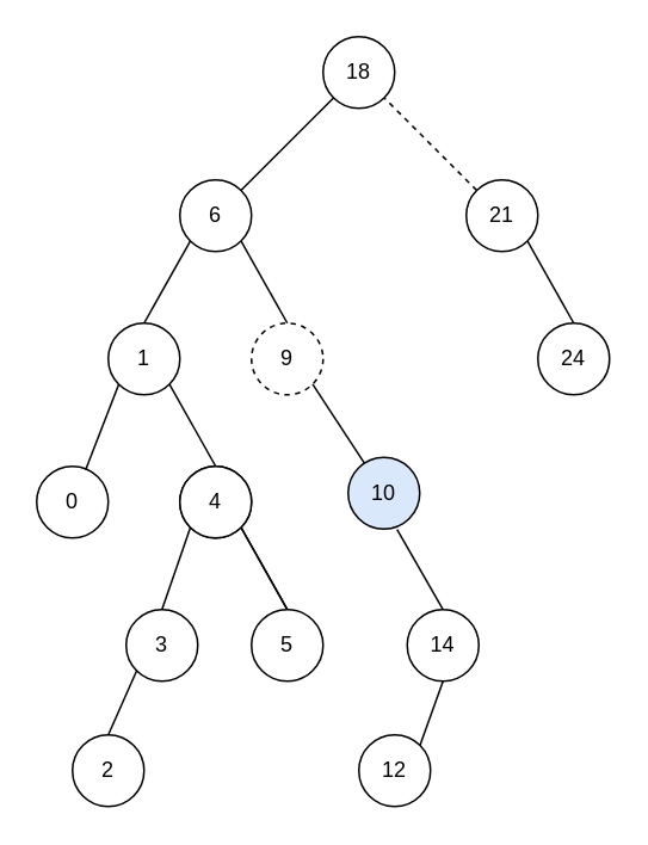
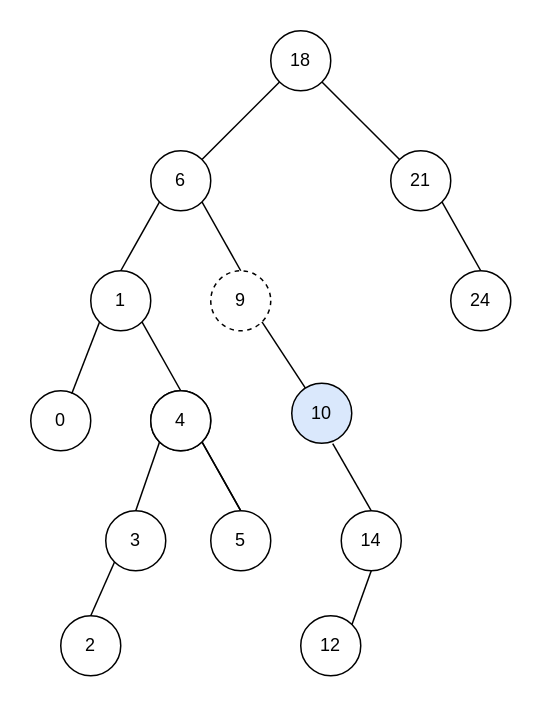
  <mxCell id="0" />
  <mxCell id="1" parent="0" />
  <mxCell id="2" value="18" style="ellipse;whiteSpace=wrap;html=1;aspect=fixed;" parent="1" vertex="1"><mxGeometry x="180" y="20" width="40" height="40" as="geometry" /></mxCell>
  <mxCell id="3" value="6" style="ellipse;whiteSpace=wrap;html=1;aspect=fixed;" parent="1" vertex="1"><mxGeometry x="100" y="100" width="40" height="40" as="geometry" /></mxCell>
  <mxCell id="4" value="21" style="ellipse;whiteSpace=wrap;html=1;aspect=fixed;" parent="1" vertex="1"><mxGeometry x="260" y="100" width="40" height="40" as="geometry" /></mxCell>
  <mxCell id="5" value="1" style="ellipse;whiteSpace=wrap;html=1;aspect=fixed;" parent="1" vertex="1"><mxGeometry x="60" y="180" width="40" height="40" as="geometry" /></mxCell>
  <mxCell id="6" value="9" style="ellipse;whiteSpace=wrap;html=1;aspect=fixed;dashed=1;" parent="1" vertex="1"><mxGeometry x="140" y="180" width="40" height="40" as="geometry" /></mxCell>
  <mxCell id="7" value="4" style="ellipse;whiteSpace=wrap;html=1;aspect=fixed;" parent="1" vertex="1"><mxGeometry x="100" y="260" width="40" height="40" as="geometry" /></mxCell>
  <mxCell id="8" value="0" style="ellipse;whiteSpace=wrap;html=1;aspect=fixed;" parent="1" vertex="1"><mxGeometry x="20" y="260" width="40" height="40" as="geometry" /></mxCell>
  <mxCell id="9" value="24" style="ellipse;whiteSpace=wrap;html=1;aspect=fixed;" parent="1" vertex="1"><mxGeometry x="300" y="180" width="40" height="40" as="geometry" /></mxCell>
  <mxCell id="10" value="3" style="ellipse;whiteSpace=wrap;html=1;aspect=fixed;" parent="1" vertex="1"><mxGeometry x="70" y="340" width="40" height="40" as="geometry" /></mxCell>
  <mxCell id="11" value="5" style="ellipse;whiteSpace=wrap;html=1;aspect=fixed;" parent="1" vertex="1"><mxGeometry x="140" y="340" width="40" height="40" as="geometry" /></mxCell>
- <mxCell id="12" value="" style="endArrow=none;html=1;rounded=0;entryX=1;entryY=1;entryDx=0;entryDy=0;dashed=1;" parent="1" source="4" target="2" edge="1"><mxGeometry width="50" height="50" relative="1" as="geometry"><mxPoint x="200" y="230" as="sourcePoint" /><mxPoint x="250" y="180" as="targetPoint" /></mxGeometry></mxCell>
+ <mxCell id="12" value="" style="endArrow=none;html=1;rounded=0;entryX=1;entryY=1;entryDx=0;entryDy=0;" parent="1" source="4" target="2" edge="1"><mxGeometry width="50" height="50" relative="1" as="geometry"><mxPoint x="200" y="230" as="sourcePoint" /><mxPoint x="250" y="180" as="targetPoint" /></mxGeometry></mxCell>
  <mxCell id="13" value="" style="endArrow=none;html=1;rounded=0;exitX=1;exitY=0;exitDx=0;exitDy=0;" parent="1" source="3" target="2" edge="1"><mxGeometry width="50" height="50" relative="1" as="geometry"><mxPoint x="210" y="240" as="sourcePoint" /><mxPoint x="260" y="190" as="targetPoint" /></mxGeometry></mxCell>
  <mxCell id="14" value="" style="endArrow=none;html=1;rounded=0;entryX=1;entryY=1;entryDx=0;entryDy=0;exitX=0.5;exitY=0;exitDx=0;exitDy=0;" parent="1" source="9" target="4" edge="1"><mxGeometry width="50" height="50" relative="1" as="geometry"><mxPoint x="339.998" y="179.998" as="sourcePoint" /><mxPoint x="288.282" y="128.282" as="targetPoint" /></mxGeometry></mxCell>
  <mxCell id="15" value="" style="endArrow=none;html=1;rounded=0;exitX=0;exitY=1;exitDx=0;exitDy=0;entryX=0.5;entryY=0;entryDx=0;entryDy=0;" parent="1" source="3" target="5" edge="1"><mxGeometry width="50" height="50" relative="1" as="geometry"><mxPoint x="144.142" y="115.858" as="sourcePoint" /><mxPoint x="195.858" y="64.142" as="targetPoint" /></mxGeometry></mxCell>
  <mxCell id="16" value="" style="endArrow=none;html=1;rounded=0;exitX=1;exitY=1;exitDx=0;exitDy=0;entryX=0.5;entryY=0;entryDx=0;entryDy=0;" parent="1" source="3" target="6" edge="1"><mxGeometry width="50" height="50" relative="1" as="geometry"><mxPoint x="154.142" y="125.858" as="sourcePoint" /><mxPoint x="205.858" y="74.142" as="targetPoint" /></mxGeometry></mxCell>
  <mxCell id="17" value="" style="endArrow=none;html=1;rounded=0;exitX=0;exitY=1;exitDx=0;exitDy=0;entryX=0.683;entryY=0.05;entryDx=0;entryDy=0;entryPerimeter=0;" parent="1" source="5" target="8" edge="1"><mxGeometry width="50" height="50" relative="1" as="geometry"><mxPoint x="144.142" y="144.142" as="sourcePoint" /><mxPoint x="170" y="190" as="targetPoint" /></mxGeometry></mxCell>
  <mxCell id="18" value="" style="endArrow=none;html=1;rounded=0;exitX=1;exitY=1;exitDx=0;exitDy=0;entryX=0.5;entryY=0;entryDx=0;entryDy=0;" parent="1" source="5" target="7" edge="1"><mxGeometry width="50" height="50" relative="1" as="geometry"><mxPoint x="75.858" y="224.142" as="sourcePoint" /><mxPoint x="60" y="268" as="targetPoint" /></mxGeometry></mxCell>
  <mxCell id="19" value="" style="endArrow=none;html=1;rounded=0;exitX=0;exitY=1;exitDx=0;exitDy=0;entryX=0.5;entryY=0;entryDx=0;entryDy=0;" parent="1" source="7" target="10" edge="1"><mxGeometry width="50" height="50" relative="1" as="geometry"><mxPoint x="85.858" y="234.142" as="sourcePoint" /><mxPoint x="70" y="278" as="targetPoint" /></mxGeometry></mxCell>
  <mxCell id="20" value="" style="endArrow=none;html=1;rounded=0;exitX=1;exitY=1;exitDx=0;exitDy=0;entryX=0.5;entryY=0;entryDx=0;entryDy=0;" parent="1" source="7" target="11" edge="1"><mxGeometry width="50" height="50" relative="1" as="geometry"><mxPoint x="95.858" y="244.142" as="sourcePoint" /><mxPoint x="80" y="288" as="targetPoint" /></mxGeometry></mxCell>
  <mxCell id="21" value="4" style="ellipse;whiteSpace=wrap;html=1;aspect=fixed;" vertex="1" parent="1"><mxGeometry x="100" y="260" width="40" height="40" as="geometry" /></mxCell>
  <mxCell id="22" value="" style="endArrow=none;html=1;rounded=0;exitX=1;exitY=1;exitDx=0;exitDy=0;entryX=0.5;entryY=0;entryDx=0;entryDy=0;" edge="1" source="21" parent="1"><mxGeometry width="50" height="50" relative="1" as="geometry"><mxPoint x="95.858" y="244.142" as="sourcePoint" /><mxPoint x="160" y="340" as="targetPoint" /></mxGeometry></mxCell>
  <mxCell id="23" value="14" style="ellipse;whiteSpace=wrap;html=1;aspect=fixed;" vertex="1" parent="1"><mxGeometry x="227" y="340" width="40" height="40" as="geometry" /></mxCell>
  <mxCell id="24" value="10" style="ellipse;whiteSpace=wrap;html=1;aspect=fixed;fillColor=#dae8fc;" vertex="1" parent="1"><mxGeometry x="194" y="255" width="40" height="40" as="geometry" /></mxCell>
  <mxCell id="25" value="" style="endArrow=none;html=1;rounded=0;entryX=0.5;entryY=0;entryDx=0;entryDy=0;exitX=0.683;exitY=1.008;exitDx=0;exitDy=0;exitPerimeter=0;" edge="1" parent="1" source="24" target="23"><mxGeometry width="50" height="50" relative="1" as="geometry"><mxPoint x="221" y="300" as="sourcePoint" /><mxPoint x="243" y="335" as="targetPoint" /></mxGeometry></mxCell>
  <mxCell id="26" value="" style="endArrow=none;html=1;rounded=0;exitX=1;exitY=1;exitDx=0;exitDy=0;" edge="1" parent="1" source="6" target="24"><mxGeometry width="50" height="50" relative="1" as="geometry"><mxPoint x="113.142" y="224.142" as="sourcePoint" /><mxPoint x="139" y="270" as="targetPoint" /></mxGeometry></mxCell>
  <mxCell id="27" value="2" style="ellipse;whiteSpace=wrap;html=1;aspect=fixed;" vertex="1" parent="1"><mxGeometry x="40" y="410" width="40" height="40" as="geometry" /></mxCell>
  <mxCell id="28" value="" style="endArrow=none;html=1;rounded=0;entryX=0.5;entryY=0;entryDx=0;entryDy=0;exitX=0;exitY=1;exitDx=0;exitDy=0;" edge="1" parent="1" target="27" source="10"><mxGeometry width="50" height="50" relative="1" as="geometry"><mxPoint x="80" y="380" as="sourcePoint" /><mxPoint x="50" y="363.86" as="targetPoint" /></mxGeometry></mxCell>
  <mxCell id="29" value="12" style="ellipse;whiteSpace=wrap;html=1;aspect=fixed;" vertex="1" parent="1"><mxGeometry x="200" y="410" width="40" height="40" as="geometry" /></mxCell>
  <mxCell id="30" value="" style="endArrow=none;html=1;rounded=0;exitX=0.5;exitY=1;exitDx=0;exitDy=0;entryX=1;entryY=0;entryDx=0;entryDy=0;" edge="1" parent="1" source="23" target="29"><mxGeometry width="50" height="50" relative="1" as="geometry"><mxPoint x="238.142" y="299.142" as="sourcePoint" /><mxPoint x="264" y="350" as="targetPoint" /></mxGeometry></mxCell>
